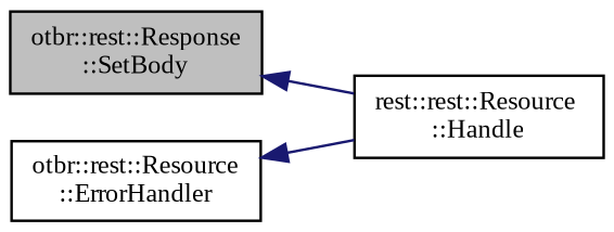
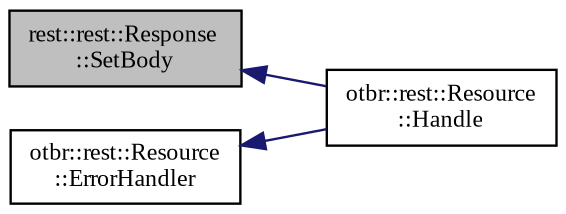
  digraph {
    fontname="Liberation Serif"
    rankdir=LR
    node [color=black fillcolor=white fontname="Liberation Serif" fontsize=10 shape=record style=filled]
    edge [color=midnightblue dir=back fontname="Liberation Serif" fontsize=10 labelfontname=Helvetica labelfontsize=10 style=solid]
-   n1 [fillcolor=grey75 fontcolor=black height=0.2 label="otbr::rest::Response\l::SetBody" width=0.4]
-   n2 [height=0.2 label="rest::rest::Resource\l::Handle" width=0.4]
+   n1 [fillcolor=grey75 fontcolor=black height=0.2 label="rest::rest::Response\l::SetBody" width=0.4]
+   n2 [height=0.2 label="otbr::rest::Resource\l::Handle" width=0.4]
    n3 [height=0.2 label="otbr::rest::Resource\l::ErrorHandler" width=0.4]
    n1 -> n2
    n3 -> n2
  }
